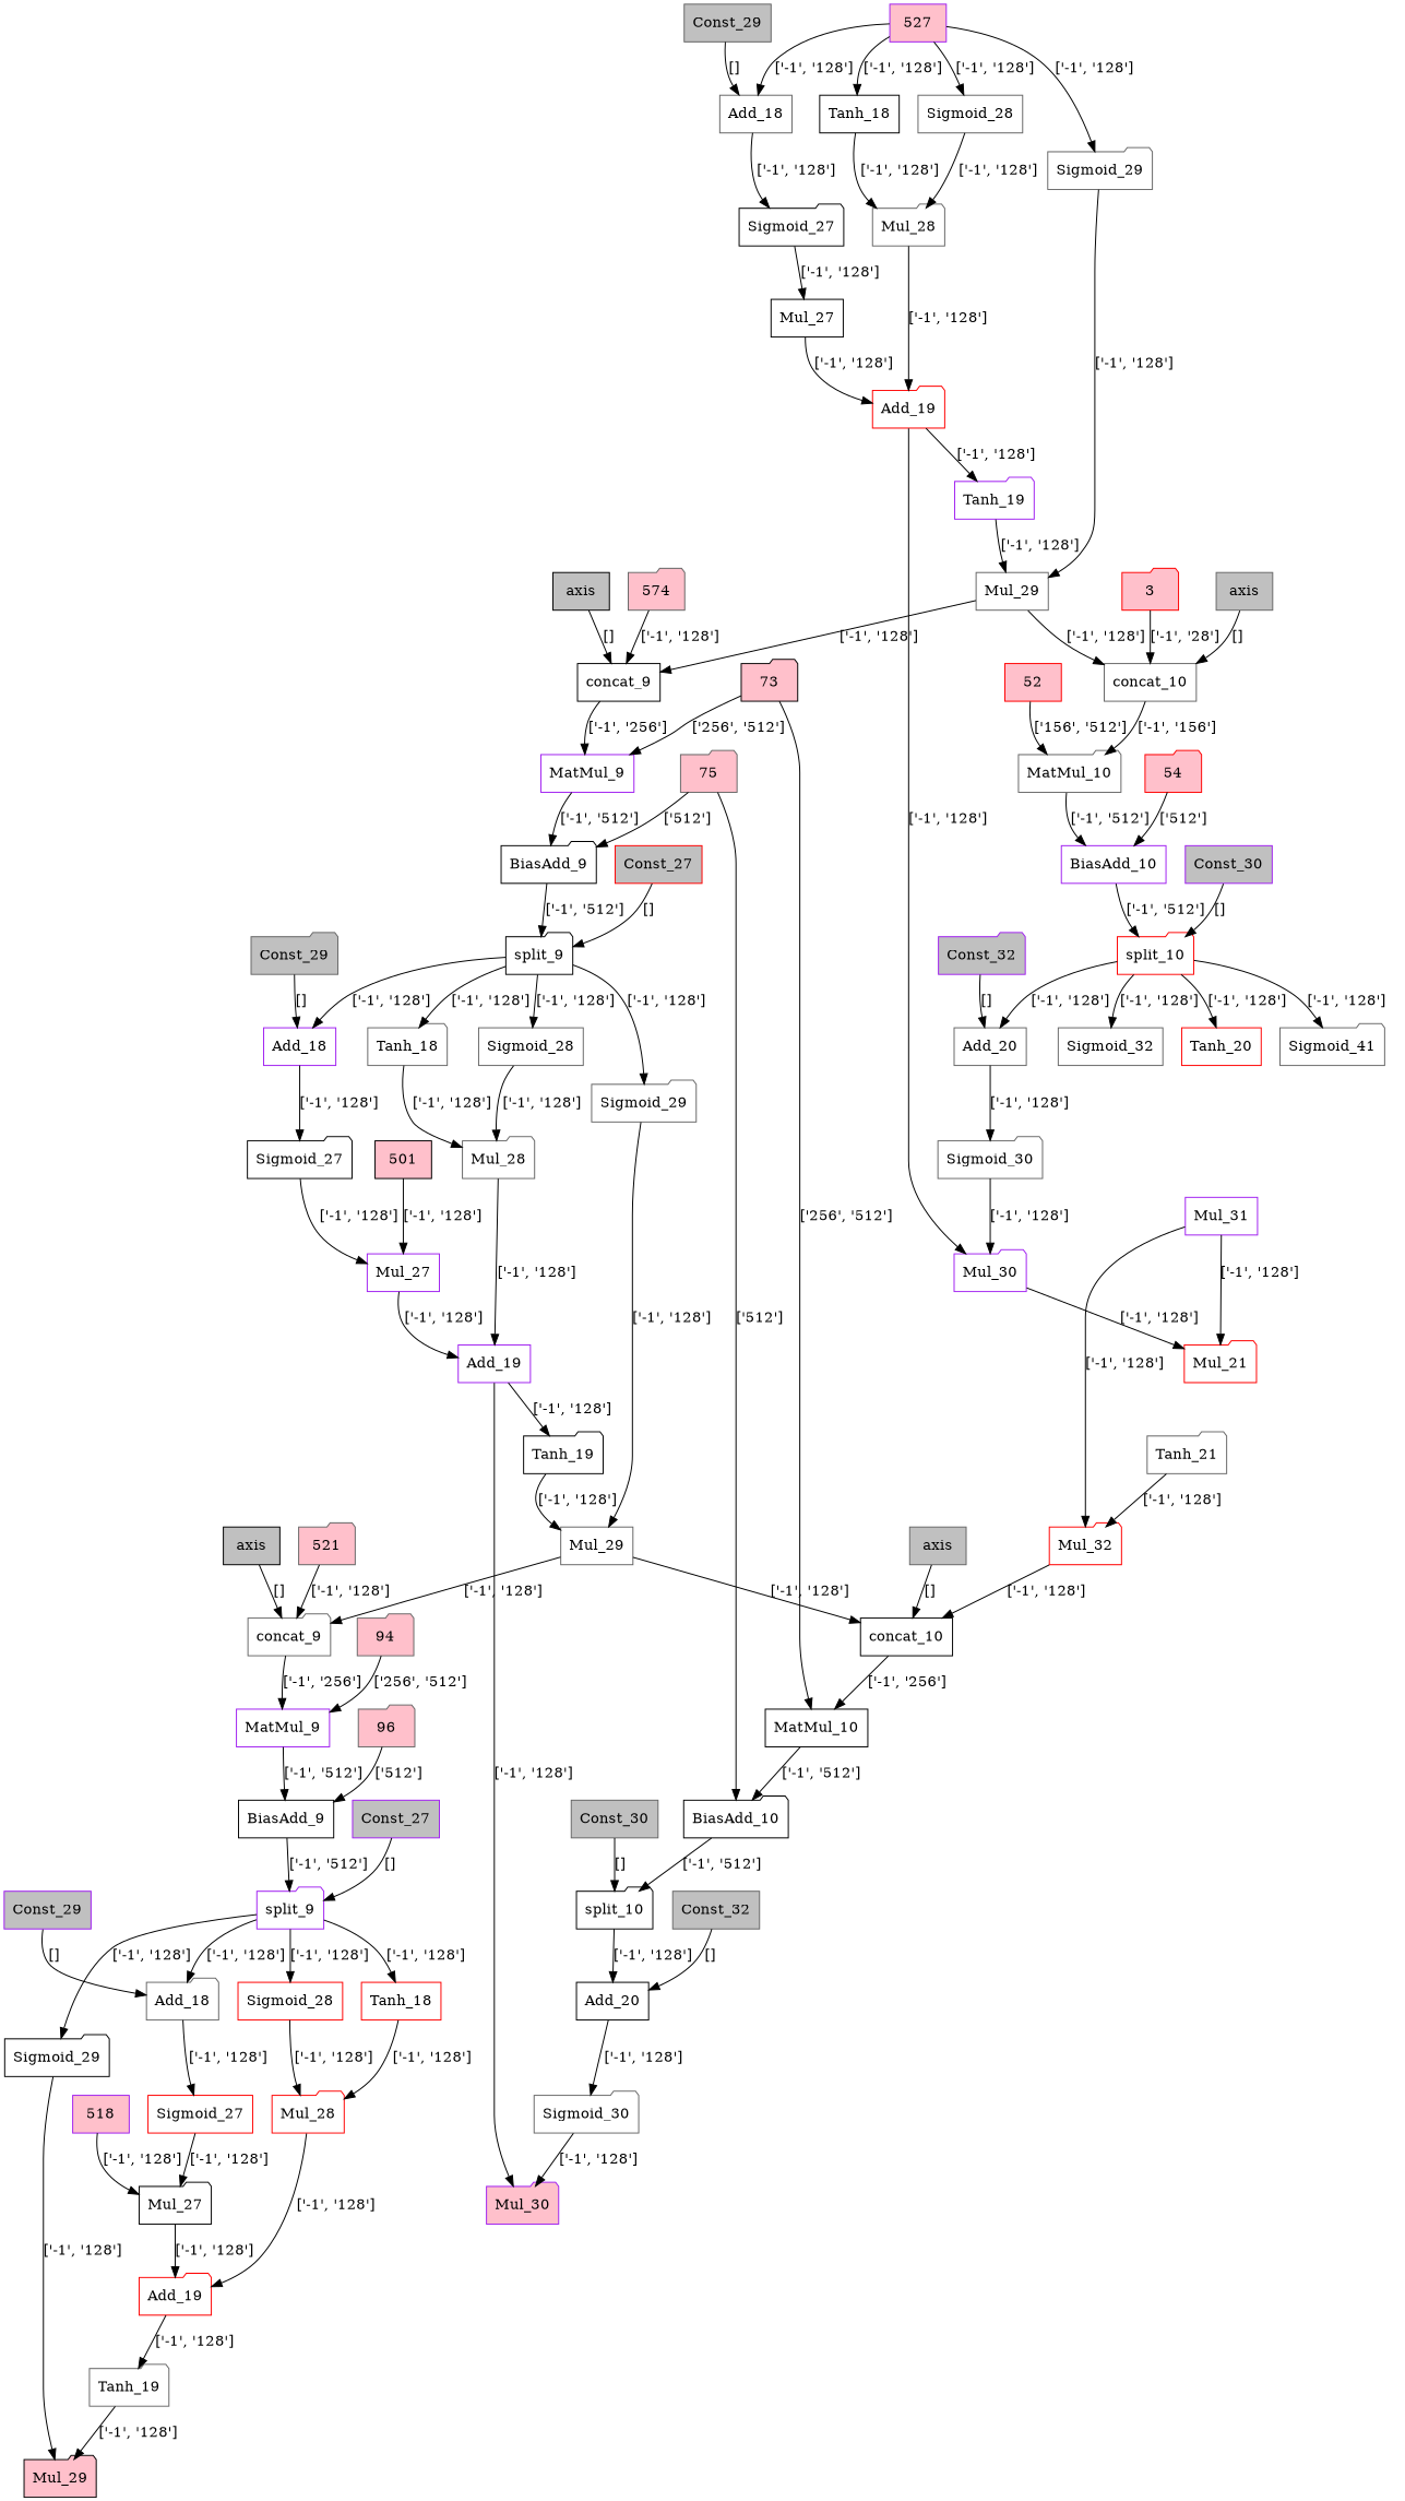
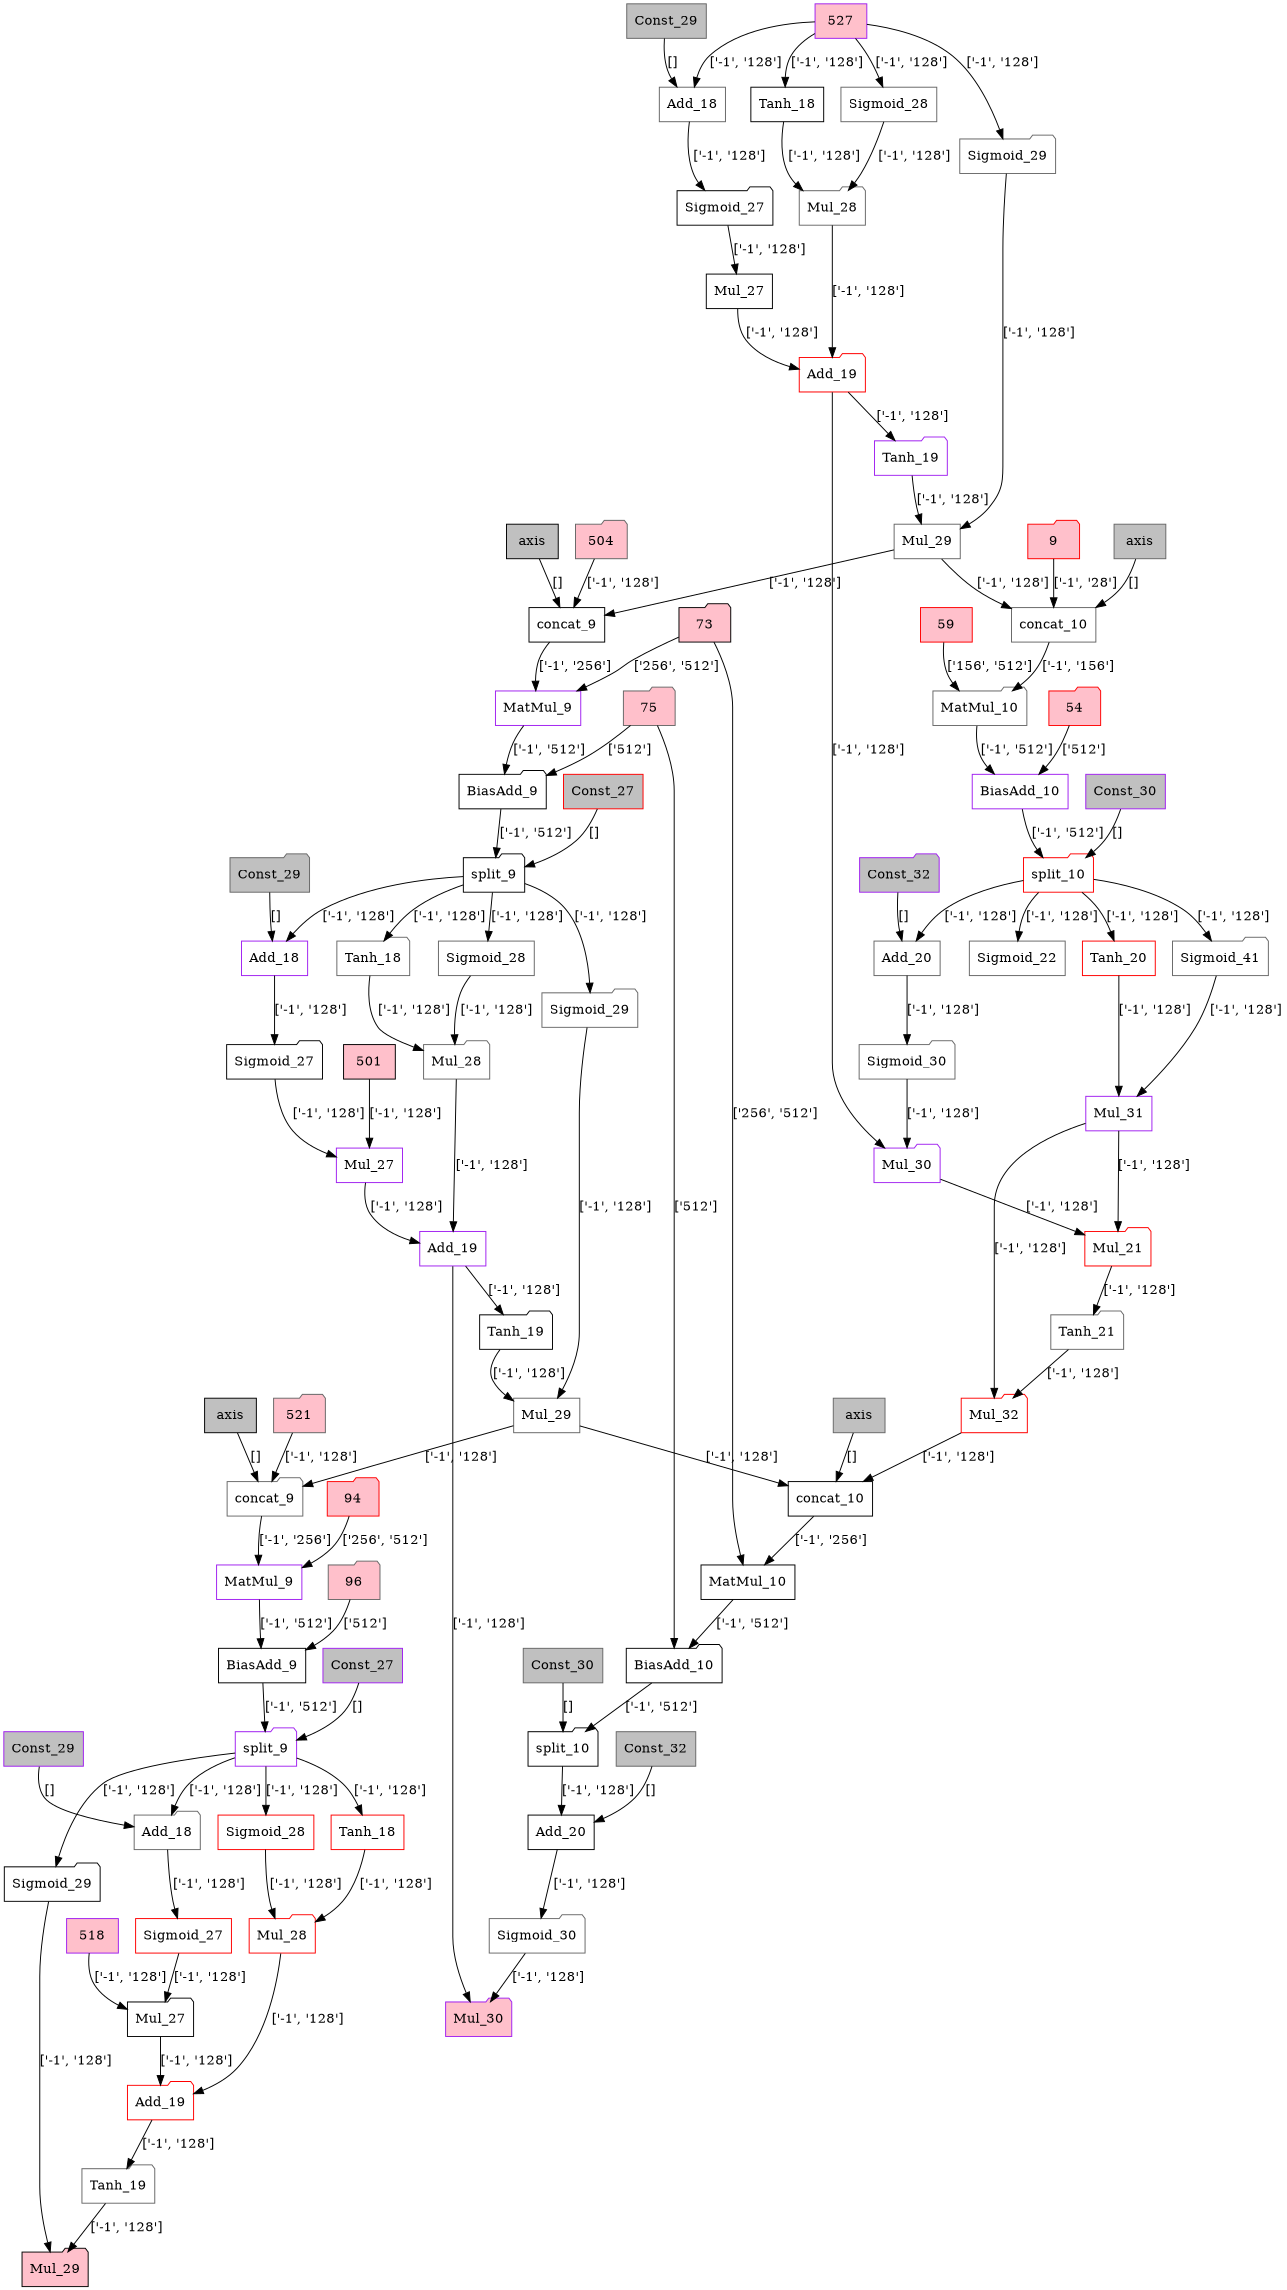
  strict digraph {
    node [color=gray40 shape=folder]
-   3 [color=red fillcolor=pink style=filled]
+   3 [color=red fillcolor=pink style=filled label=9]
    n2 [label=concat_10 shape=box]
    n3 [label=MatMul_10]
    n4 [color=purple label=BiasAdd_10 shape=box]
    518 [color=purple fillcolor=pink shape=box style=filled]
    n6 [color=black label=Mul_27]
    n7 [color=red label=Add_19]
    n8 [label=Tanh_19]
    521 [fillcolor=pink style=filled]
    n10 [label=concat_9]
    n11 [color=purple label=MatMul_9 shape=box]
    n12 [color=black label=BiasAdd_9 shape=box]
-   52 [color=red fillcolor=pink shape=box style=filled]
+   52 [color=red fillcolor=pink shape=box style=filled label=59]
    n14 [color=red label=split_10]
    527 [color=purple fillcolor=pink shape=box style=filled]
    n16 [label=Add_18 shape=box]
    n17 [label=Sigmoid_28 shape=box]
    n18 [color=black label=Tanh_18 shape=box]
    n19 [label=Sigmoid_29]
    n20 [color=black label=Sigmoid_27]
    n21 [label=Mul_28]
    n22 [label=Mul_29 shape=box]
    n23 [color=black label=Mul_27 shape=box]
    n24 [color=red label=Add_19]
    n25 [color=black label=concat_9 shape=box]
    n26 [fillcolor=grey label=Const_29 shape=box style=filled]
    n27 [color=purple label=Tanh_19]
    n28 [color=purple label=Mul_30]
    n29 [color=red label=Mul_21]
    n30 [label=Tanh_21]
    n31 [color=purple label=MatMul_9 shape=box]
    n32 [color=black label=BiasAdd_9]
    n33 [color=red fillcolor=grey label=Const_27 shape=box style=filled]
    n34 [color=black label=split_9]
    n35 [color=purple label=Add_18 shape=box]
    n36 [label=Sigmoid_28 shape=box]
    n37 [label=Tanh_18]
    n38 [label=Sigmoid_29]
    n39 [color=black label=Sigmoid_27]
    n40 [label=Mul_28]
    n41 [label=Mul_29 shape=box]
    n42 [color=black fillcolor=grey label=axis shape=box style=filled]
    n43 [color=purple label=Mul_27 shape=box]
    n44 [color=purple label=Add_19 shape=box]
    n45 [color=black label=concat_10 shape=box]
    n46 [fillcolor=grey label=Const_29 style=filled]
    n47 [color=black label=Tanh_19]
    n48 [color=purple fillcolor=pink label=Mul_30 style=filled]
    n49 [color=black label=MatMul_10 shape=box]
    n50 [color=black label=BiasAdd_10]
    n51 [color=purple fillcolor=grey label=Const_27 shape=box style=filled]
    n52 [color=purple label=split_9]
    n53 [label=Add_18]
    n54 [color=red label=Sigmoid_28 shape=box]
    n55 [color=red label=Tanh_18 shape=box]
    n56 [color=black label=Sigmoid_29]
    n57 [color=red label=Sigmoid_27 shape=box]
    n58 [color=red label=Mul_28]
    n59 [color=black fillcolor=pink label=Mul_29 style=filled]
    n60 [color=black fillcolor=grey label=axis shape=box style=filled]
    n61 [color=purple fillcolor=grey label=Const_29 shape=box style=filled]
    n62 [color=purple fillcolor=grey label=Const_30 shape=box style=filled]
    n63 [label=Add_20 shape=box]
    n64 [label=Sigmoid_41]
    n65 [color=red label=Tanh_20 shape=box]
-   n66 [label=Sigmoid_32 shape=box]
+   n66 [label=Sigmoid_22 shape=box]
    n67 [label=Sigmoid_30]
    n68 [color=purple label=Mul_31 shape=box]
    n69 [fillcolor=grey label=axis shape=box style=filled]
    n70 [color=red label=Mul_32]
    n71 [color=purple fillcolor=grey label=Const_32 style=filled]
    54 [color=red fillcolor=pink style=filled]
    73 [color=black fillcolor=pink style=filled]
    n74 [color=black label=split_10]
    75 [fillcolor=pink style=filled]
    n76 [color=black label=Add_20 shape=box]
    n77 [fillcolor=grey label=Const_30 shape=box style=filled]
    n78 [label=Sigmoid_30]
    n79 [fillcolor=grey label=axis shape=box style=filled]
    n80 [fillcolor=grey label=Const_32 shape=box style=filled]
-   94 [fillcolor=pink style=filled]
+   94 [color=red fillcolor=pink style=filled]
    96 [fillcolor=pink style=filled]
    501 [color=black fillcolor=pink shape=box style=filled]
-   504 [fillcolor=pink style=filled label=574]
+   504 [fillcolor=pink style=filled]
    3 -> n2 [label="['-1', '28']"]
    n2 -> n3 [label="['-1', '156']"]
    n3 -> n4 [label="['-1', '512']"]
    n4 -> n14 [label="['-1', '512']"]
    518 -> n6 [label="['-1', '128']"]
    n6 -> n7 [label="['-1', '128']"]
    n7 -> n8 [label="['-1', '128']"]
    n8 -> n59 [label="['-1', '128']"]
    521 -> n10 [label="['-1', '128']"]
    n10 -> n11 [label="['-1', '256']"]
    n11 -> n12 [label="['-1', '512']"]
    n12 -> n52 [label="['-1', '512']"]
    52 -> n3 [label="['156', '512']"]
    n14 -> n63 [label="['-1', '128']"]
    n14 -> n64 [label="['-1', '128']"]
    n14 -> n65 [label="['-1', '128']"]
    n14 -> n66 [label="['-1', '128']"]
    527 -> n16 [label="['-1', '128']"]
    527 -> n17 [label="['-1', '128']"]
    527 -> n18 [label="['-1', '128']"]
    527 -> n19 [label="['-1', '128']"]
    n16 -> n20 [label="['-1', '128']"]
    n17 -> n21 [label="['-1', '128']"]
    n18 -> n21 [label="['-1', '128']"]
    n19 -> n22 [label="['-1', '128']"]
    n20 -> n23 [label="['-1', '128']"]
    n21 -> n24 [label="['-1', '128']"]
    n22 -> n2 [label="['-1', '128']"]
    n22 -> n25 [label="['-1', '128']"]
    n23 -> n24 [label="['-1', '128']"]
    n24 -> n27 [label="['-1', '128']"]
    n24 -> n28 [label="['-1', '128']"]
    n25 -> n31 [label="['-1', '256']"]
    n26 -> n16 [label="[]"]
    n27 -> n22 [label="['-1', '128']"]
    n28 -> n29 [label="['-1', '128']"]
+   n29 -> n30 [label="['-1', '128']"]
    n30 -> n70 [label="['-1', '128']"]
    n31 -> n32 [label="['-1', '512']"]
    n32 -> n34 [label="['-1', '512']"]
    n33 -> n34 [label="[]"]
    n34 -> n35 [label="['-1', '128']"]
    n34 -> n36 [label="['-1', '128']"]
    n34 -> n37 [label="['-1', '128']"]
    n34 -> n38 [label="['-1', '128']"]
    n35 -> n39 [label="['-1', '128']"]
    n36 -> n40 [label="['-1', '128']"]
    n37 -> n40 [label="['-1', '128']"]
    n38 -> n41 [label="['-1', '128']"]
    n39 -> n43 [label="['-1', '128']"]
    n40 -> n44 [label="['-1', '128']"]
    n41 -> n10 [label="['-1', '128']"]
    n41 -> n45 [label="['-1', '128']"]
    n42 -> n25 [label="[]"]
    n43 -> n44 [label="['-1', '128']"]
    n44 -> n47 [label="['-1', '128']"]
    n44 -> n48 [label="['-1', '128']"]
    n45 -> n49 [label="['-1', '256']"]
    n46 -> n35 [label="[]"]
    n47 -> n41 [label="['-1', '128']"]
    n49 -> n50 [label="['-1', '512']"]
    n50 -> n74 [label="['-1', '512']"]
    n51 -> n52 [label="[]"]
    n52 -> n53 [label="['-1', '128']"]
    n52 -> n54 [label="['-1', '128']"]
    n52 -> n55 [label="['-1', '128']"]
    n52 -> n56 [label="['-1', '128']"]
    n53 -> n57 [label="['-1', '128']"]
    n54 -> n58 [label="['-1', '128']"]
    n55 -> n58 [label="['-1', '128']"]
    n56 -> n59 [label="['-1', '128']"]
    n57 -> n6 [label="['-1', '128']"]
    n58 -> n7 [label="['-1', '128']"]
    n60 -> n10 [label="[]"]
    n61 -> n53 [label="[]"]
    n62 -> n14 [label="[]"]
    n63 -> n67 [label="['-1', '128']"]
+   n64 -> n68 [label="['-1', '128']"]
+   n65 -> n68 [label="['-1', '128']"]
    n67 -> n28 [label="['-1', '128']"]
    n68 -> n29 [label="['-1', '128']"]
    n68 -> n70 [label="['-1', '128']"]
    n69 -> n2 [label="[]"]
    n70 -> n45 [label="['-1', '128']"]
    n71 -> n63 [label="[]"]
    54 -> n4 [label="['512']"]
    73 -> n31 [label="['256', '512']"]
    73 -> n49 [label="['256', '512']"]
    n74 -> n76 [label="['-1', '128']"]
    75 -> n32 [label="['512']"]
    75 -> n50 [label="['512']"]
    n76 -> n78 [label="['-1', '128']"]
    n77 -> n74 [label="[]"]
    n78 -> n48 [label="['-1', '128']"]
    n79 -> n45 [label="[]"]
    n80 -> n76 [label="[]"]
    94 -> n11 [label="['256', '512']"]
    96 -> n12 [label="['512']"]
    501 -> n43 [label="['-1', '128']"]
    504 -> n25 [label="['-1', '128']"]
  }
